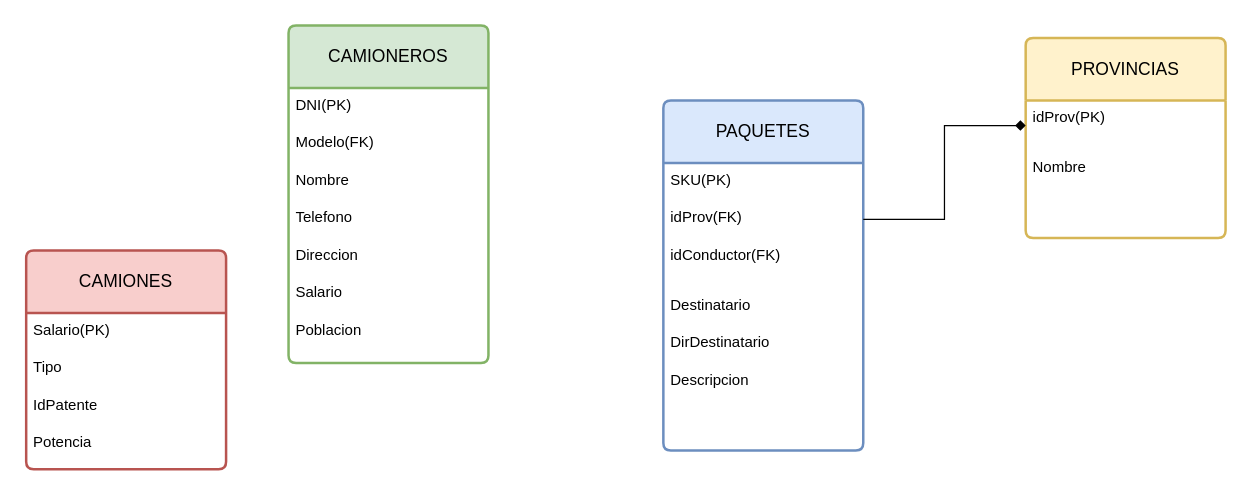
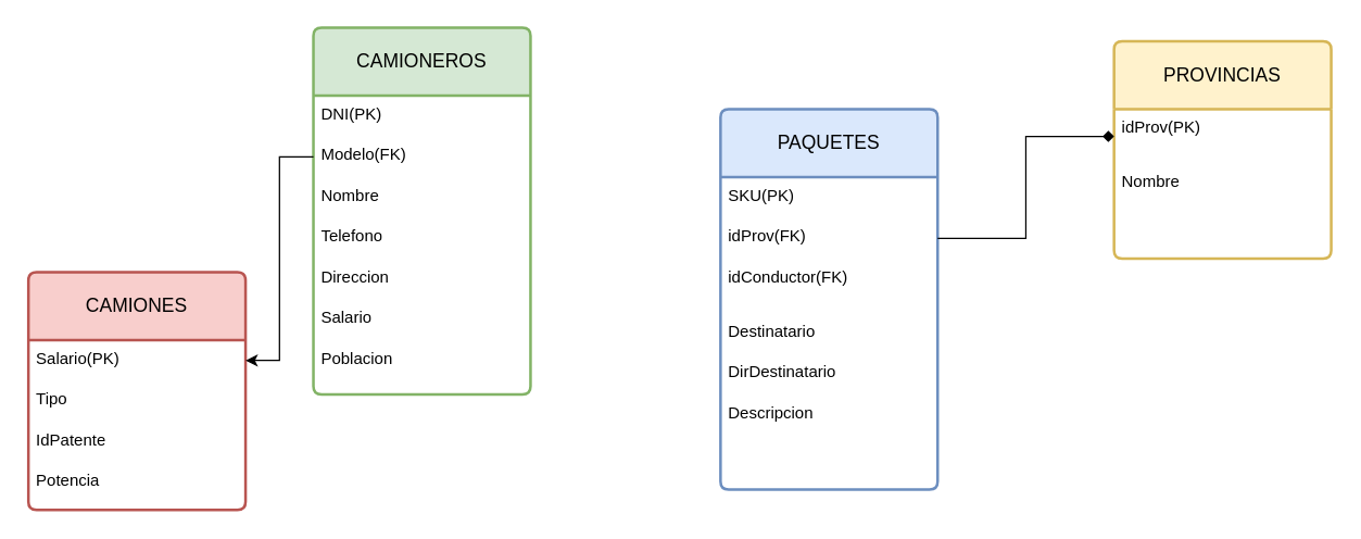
  <mxCell id="0" />
  <mxCell id="1" parent="0" />
  <mxCell id="2" value="CAMIONEROS" style="swimlane;childLayout=stackLayout;horizontal=1;startSize=50;horizontalStack=0;rounded=1;fontSize=14;fontStyle=0;strokeWidth=2;resizeParent=0;resizeLast=1;shadow=0;dashed=0;align=center;arcSize=4;whiteSpace=wrap;html=1;fillColor=#d5e8d4;strokeColor=#82b366;" vertex="1" parent="1"><mxGeometry x="230" y="20" width="160" height="270" as="geometry" /></mxCell>
  <mxCell id="3" value="DNI(PK)" style="text;strokeColor=none;fillColor=none;spacingLeft=4;spacingRight=4;overflow=hidden;rotatable=0;points=[[0,0.5],[1,0.5]];portConstraint=eastwest;fontSize=12;whiteSpace=wrap;html=1;" vertex="1" parent="2"><mxGeometry y="50" width="160" height="30" as="geometry" /></mxCell>
  <mxCell id="4" value="Modelo(FK)" style="text;strokeColor=none;fillColor=none;spacingLeft=4;spacingRight=4;overflow=hidden;rotatable=0;points=[[0,0.5],[1,0.5]];portConstraint=eastwest;fontSize=12;whiteSpace=wrap;html=1;" vertex="1" parent="2"><mxGeometry y="80" width="160" height="30" as="geometry" /></mxCell>
  <mxCell id="5" value="Nombre" style="text;strokeColor=none;fillColor=none;spacingLeft=4;spacingRight=4;overflow=hidden;rotatable=0;points=[[0,0.5],[1,0.5]];portConstraint=eastwest;fontSize=12;whiteSpace=wrap;html=1;" vertex="1" parent="2"><mxGeometry y="110" width="160" height="30" as="geometry" /></mxCell>
  <mxCell id="6" value="Telefono" style="text;strokeColor=none;fillColor=none;spacingLeft=4;spacingRight=4;overflow=hidden;rotatable=0;points=[[0,0.5],[1,0.5]];portConstraint=eastwest;fontSize=12;whiteSpace=wrap;html=1;" vertex="1" parent="2"><mxGeometry y="140" width="160" height="30" as="geometry" /></mxCell>
  <mxCell id="7" value="Direccion" style="text;strokeColor=none;fillColor=none;spacingLeft=4;spacingRight=4;overflow=hidden;rotatable=0;points=[[0,0.5],[1,0.5]];portConstraint=eastwest;fontSize=12;whiteSpace=wrap;html=1;" vertex="1" parent="2"><mxGeometry y="170" width="160" height="30" as="geometry" /></mxCell>
  <mxCell id="8" value="Salario" style="text;strokeColor=none;fillColor=none;spacingLeft=4;spacingRight=4;overflow=hidden;rotatable=0;points=[[0,0.5],[1,0.5]];portConstraint=eastwest;fontSize=12;whiteSpace=wrap;html=1;" vertex="1" parent="2"><mxGeometry y="200" width="160" height="30" as="geometry" /></mxCell>
  <mxCell id="9" value="Poblacion" style="text;strokeColor=none;fillColor=none;spacingLeft=4;spacingRight=4;overflow=hidden;rotatable=0;points=[[0,0.5],[1,0.5]];portConstraint=eastwest;fontSize=12;whiteSpace=wrap;html=1;" vertex="1" parent="2"><mxGeometry y="230" width="160" height="40" as="geometry" /></mxCell>
  <mxCell id="10" value="CAMIONES" style="swimlane;childLayout=stackLayout;horizontal=1;startSize=50;horizontalStack=0;rounded=1;fontSize=14;fontStyle=0;strokeWidth=2;resizeParent=0;resizeLast=1;shadow=0;dashed=0;align=center;arcSize=4;whiteSpace=wrap;html=1;fillColor=#f8cecc;strokeColor=#b85450;" vertex="1" parent="1"><mxGeometry x="20" y="200" width="160" height="175" as="geometry"><mxRectangle x="270" y="195" width="120" height="50" as="alternateBounds" /></mxGeometry></mxCell>
  <mxCell id="11" value="Salario(PK)" style="text;strokeColor=none;fillColor=none;spacingLeft=4;spacingRight=4;overflow=hidden;rotatable=0;points=[[0,0.5],[1,0.5]];portConstraint=eastwest;fontSize=12;whiteSpace=wrap;html=1;" vertex="1" parent="10"><mxGeometry y="50" width="160" height="30" as="geometry" /></mxCell>
  <mxCell id="12" value="Tipo" style="text;strokeColor=none;fillColor=none;spacingLeft=4;spacingRight=4;overflow=hidden;rotatable=0;points=[[0,0.5],[1,0.5]];portConstraint=eastwest;fontSize=12;whiteSpace=wrap;html=1;" vertex="1" parent="10"><mxGeometry y="80" width="160" height="30" as="geometry" /></mxCell>
  <mxCell id="13" value="IdPatente" style="text;strokeColor=none;fillColor=none;spacingLeft=4;spacingRight=4;overflow=hidden;rotatable=0;points=[[0,0.5],[1,0.5]];portConstraint=eastwest;fontSize=12;whiteSpace=wrap;html=1;" vertex="1" parent="10"><mxGeometry y="110" width="160" height="30" as="geometry" /></mxCell>
  <mxCell id="14" value="Potencia" style="text;strokeColor=none;fillColor=none;spacingLeft=4;spacingRight=4;overflow=hidden;rotatable=0;points=[[0,0.5],[1,0.5]];portConstraint=eastwest;fontSize=12;whiteSpace=wrap;html=1;" vertex="1" parent="10"><mxGeometry y="140" width="160" height="35" as="geometry" /></mxCell>
  <mxCell id="15" value="PAQUETES" style="swimlane;childLayout=stackLayout;horizontal=1;startSize=50;horizontalStack=0;rounded=1;fontSize=14;fontStyle=0;strokeWidth=2;resizeParent=0;resizeLast=1;shadow=0;dashed=0;align=center;arcSize=4;whiteSpace=wrap;html=1;fillColor=#dae8fc;strokeColor=#6c8ebf;" vertex="1" parent="1"><mxGeometry x="530" y="80" width="160" height="280" as="geometry" /></mxCell>
  <mxCell id="16" value="SKU(PK)" style="text;strokeColor=none;fillColor=none;spacingLeft=4;spacingRight=4;overflow=hidden;rotatable=0;points=[[0,0.5],[1,0.5]];portConstraint=eastwest;fontSize=12;whiteSpace=wrap;html=1;" vertex="1" parent="15"><mxGeometry y="50" width="160" height="30" as="geometry" /></mxCell>
  <mxCell id="17" value="idProv(FK)" style="text;strokeColor=none;fillColor=none;spacingLeft=4;spacingRight=4;overflow=hidden;rotatable=0;points=[[0,0.5],[1,0.5]];portConstraint=eastwest;fontSize=12;whiteSpace=wrap;html=1;" vertex="1" parent="15"><mxGeometry y="80" width="160" height="30" as="geometry" /></mxCell>
  <mxCell id="18" value="idConductor(FK)" style="text;strokeColor=none;fillColor=none;spacingLeft=4;spacingRight=4;overflow=hidden;rotatable=0;points=[[0,0.5],[1,0.5]];portConstraint=eastwest;fontSize=12;whiteSpace=wrap;html=1;" vertex="1" parent="15"><mxGeometry y="110" width="160" height="40" as="geometry" /></mxCell>
  <mxCell id="19" value="Destinatario" style="text;strokeColor=none;fillColor=none;spacingLeft=4;spacingRight=4;overflow=hidden;rotatable=0;points=[[0,0.5],[1,0.5]];portConstraint=eastwest;fontSize=12;whiteSpace=wrap;html=1;" vertex="1" parent="15"><mxGeometry y="150" width="160" height="30" as="geometry" /></mxCell>
  <mxCell id="20" value="DirDestinatario" style="text;strokeColor=none;fillColor=none;spacingLeft=4;spacingRight=4;overflow=hidden;rotatable=0;points=[[0,0.5],[1,0.5]];portConstraint=eastwest;fontSize=12;whiteSpace=wrap;html=1;" vertex="1" parent="15"><mxGeometry y="180" width="160" height="30" as="geometry" /></mxCell>
  <mxCell id="21" value="Descripcion" style="text;strokeColor=none;fillColor=none;spacingLeft=4;spacingRight=4;overflow=hidden;rotatable=0;points=[[0,0.5],[1,0.5]];portConstraint=eastwest;fontSize=12;whiteSpace=wrap;html=1;" vertex="1" parent="15"><mxGeometry y="210" width="160" height="70" as="geometry" /></mxCell>
  <mxCell id="22" value="PROVINCIAS" style="swimlane;childLayout=stackLayout;horizontal=1;startSize=50;horizontalStack=0;rounded=1;fontSize=14;fontStyle=0;strokeWidth=2;resizeParent=0;resizeLast=1;shadow=0;dashed=0;align=center;arcSize=4;whiteSpace=wrap;html=1;fillColor=#fff2cc;strokeColor=#d6b656;" vertex="1" parent="1"><mxGeometry x="820" y="30" width="160" height="160" as="geometry" /></mxCell>
  <mxCell id="23" value="idProv(PK)" style="text;strokeColor=none;fillColor=none;spacingLeft=4;spacingRight=4;overflow=hidden;rotatable=0;points=[[0,0.5],[1,0.5]];portConstraint=eastwest;fontSize=12;whiteSpace=wrap;html=1;" vertex="1" parent="22"><mxGeometry y="50" width="160" height="40" as="geometry" /></mxCell>
  <mxCell id="24" value="Nombre" style="text;strokeColor=none;fillColor=none;spacingLeft=4;spacingRight=4;overflow=hidden;rotatable=0;points=[[0,0.5],[1,0.5]];portConstraint=eastwest;fontSize=12;whiteSpace=wrap;html=1;" vertex="1" parent="22"><mxGeometry y="90" width="160" height="70" as="geometry" /></mxCell>
  <mxCell id="25" style="edgeStyle=orthogonalEdgeStyle;rounded=0;orthogonalLoop=1;jettySize=auto;html=1;endArrow=diamond;" edge="1" parent="1" source="17" target="23"><mxGeometry relative="1" as="geometry" /></mxCell>
+ <mxCell id="26" style="edgeStyle=orthogonalEdgeStyle;rounded=0;orthogonalLoop=1;jettySize=auto;html=1;" edge="1" parent="1" source="4" target="11"><mxGeometry relative="1" as="geometry" /></mxCell>
